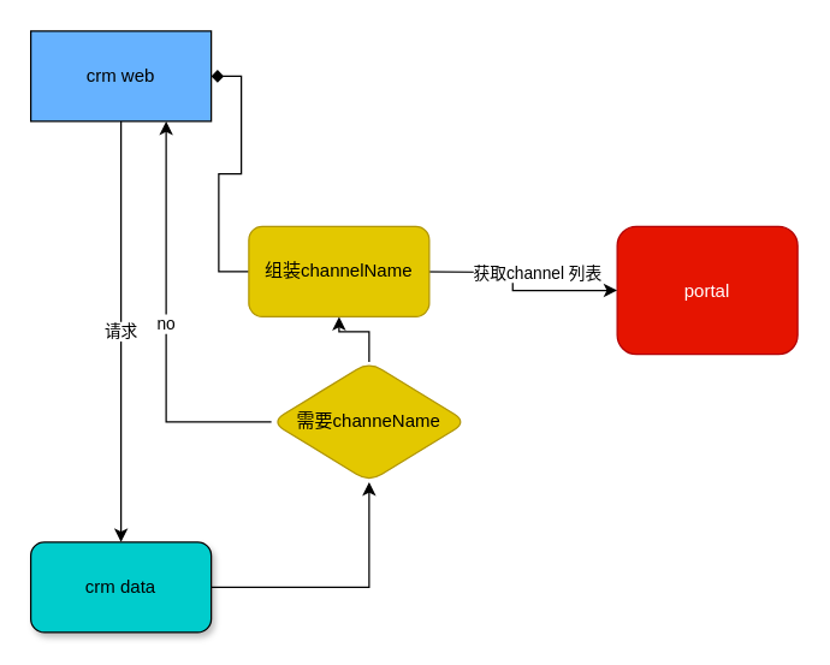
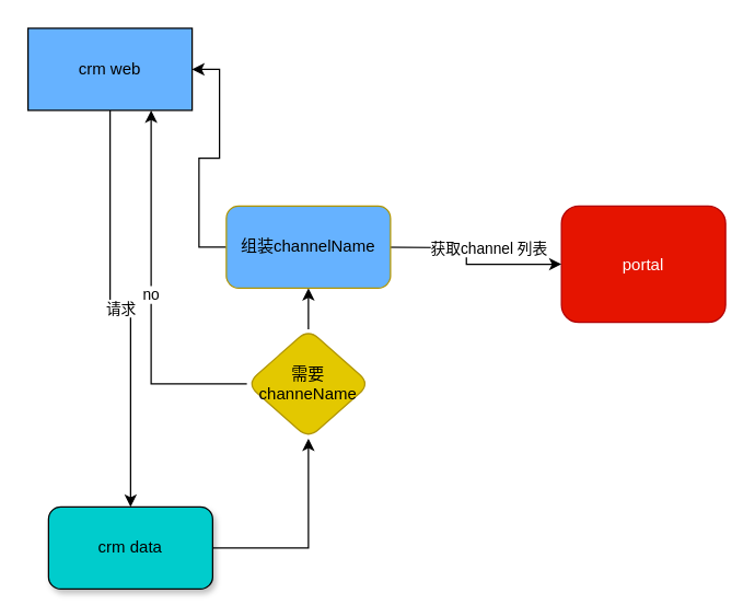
  <mxCell id="0" />
  <mxCell id="1" parent="0" />
  <mxCell id="2" value="请求" style="edgeStyle=orthogonalEdgeStyle;rounded=0;orthogonalLoop=1;jettySize=auto;html=1;" edge="1" parent="1" source="3" target="5"><mxGeometry relative="1" as="geometry" /></mxCell>
  <mxCell id="3" value="crm web" style="whiteSpace=wrap;html=1;fillColor=#66B2FF;rounded=0;" vertex="1" parent="1"><mxGeometry x="20" y="20" width="120" height="60" as="geometry" /></mxCell>
  <mxCell id="4" value="" style="edgeStyle=orthogonalEdgeStyle;rounded=0;orthogonalLoop=1;jettySize=auto;html=1;" edge="1" parent="1" source="5" target="11"><mxGeometry relative="1" as="geometry" /></mxCell>
- <mxCell id="5" value="crm data" style="rounded=1;whiteSpace=wrap;html=1;shadow=1;fillColor=#00CCCC;" vertex="1" parent="1"><mxGeometry x="20" y="360" width="120" height="60" as="geometry" /></mxCell>
+ <mxCell id="5" value="crm data" style="rounded=1;whiteSpace=wrap;html=1;shadow=1;fillColor=#00CCCC;" vertex="1" parent="1"><mxGeometry x="35" y="370" width="120" height="60" as="geometry" /></mxCell>
  <mxCell id="6" value="portal" style="rounded=1;whiteSpace=wrap;html=1;fillColor=#e51400;fontColor=#ffffff;strokeColor=#B20000;" vertex="1" parent="1"><mxGeometry x="410" y="150" width="120" height="85" as="geometry" /></mxCell>
  <mxCell id="7" value="no" style="edgeStyle=orthogonalEdgeStyle;rounded=0;orthogonalLoop=1;jettySize=auto;html=1;entryX=0.75;entryY=1;entryDx=0;entryDy=0;" edge="1" parent="1" source="11" target="3"><mxGeometry relative="1" as="geometry" /></mxCell>
  <mxCell id="8" value="" style="edgeStyle=orthogonalEdgeStyle;rounded=0;orthogonalLoop=1;jettySize=auto;html=1;" edge="1" parent="1" target="6"><mxGeometry relative="1" as="geometry"><mxPoint x="270" y="180" as="sourcePoint" /></mxGeometry></mxCell>
  <mxCell id="9" value="获取channel 列表" style="edgeLabel;html=1;align=center;verticalAlign=middle;resizable=0;points=[];" vertex="1" connectable="0" parent="8"><mxGeometry x="-0.3" y="3" relative="1" as="geometry"><mxPoint x="33" y="3" as="offset" /></mxGeometry></mxCell>
  <mxCell id="10" value="" style="edgeStyle=orthogonalEdgeStyle;rounded=0;orthogonalLoop=1;jettySize=auto;html=1;" edge="1" parent="1" source="11" target="13"><mxGeometry relative="1" as="geometry" /></mxCell>
- <mxCell id="11" value="需要channeName" style="rhombus;whiteSpace=wrap;html=1;rounded=1;fillColor=#e3c800;fontColor=#000000;strokeColor=#B09500;" vertex="1" parent="1"><mxGeometry x="180" y="240" width="130" height="80" as="geometry" /></mxCell>
- <mxCell id="12" style="edgeStyle=orthogonalEdgeStyle;rounded=0;orthogonalLoop=1;jettySize=auto;html=1;entryX=1;entryY=0.5;entryDx=0;entryDy=0;endArrow=diamond;" edge="1" parent="1" source="13" target="3"><mxGeometry relative="1" as="geometry" /></mxCell>
- <mxCell id="13" value="组装channelName" style="whiteSpace=wrap;html=1;rounded=1;fillColor=#e3c800;fontColor=#000000;strokeColor=#B09500;" vertex="1" parent="1"><mxGeometry x="165" y="150" width="120" height="60" as="geometry" /></mxCell>
+ <mxCell id="11" value="需要channeName" style="rhombus;whiteSpace=wrap;html=1;rounded=1;fillColor=#e3c800;fontColor=#000000;strokeColor=#B09500;" vertex="1" parent="1"><mxGeometry x="180" y="240" width="90" height="80" as="geometry" /></mxCell>
+ <mxCell id="12" style="edgeStyle=orthogonalEdgeStyle;rounded=0;orthogonalLoop=1;jettySize=auto;html=1;entryX=1;entryY=0.5;entryDx=0;entryDy=0;" edge="1" parent="1" source="13" target="3"><mxGeometry relative="1" as="geometry" /></mxCell>
+ <mxCell id="13" value="组装channelName" style="whiteSpace=wrap;html=1;rounded=1;fillColor=#66b2ff;fontColor=#000000;strokeColor=#B09500;" vertex="1" parent="1"><mxGeometry x="165" y="150" width="120" height="60" as="geometry" /></mxCell>
